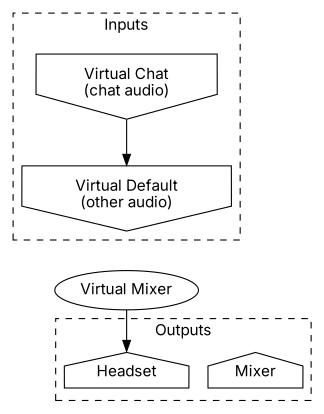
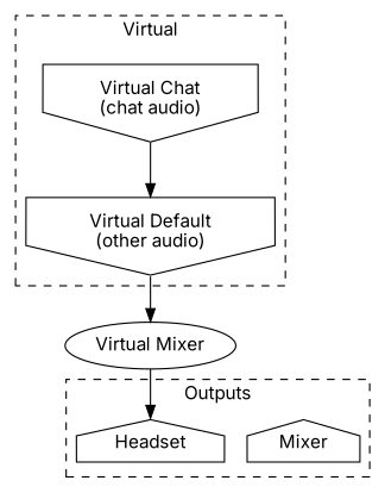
  digraph {
    fontname=Inter
    node [fontname=Inter shape=invhouse]
    edge [fontname=Inter tailport=s]
    n1 [label="Virtual Default\n(other audio)"]
    n2 [label="Virtual Chat\n(chat audio)"]
    n3 [label=Mixer shape=house]
    n4 [label=Headset shape=house]
    n5 [label="Virtual Mixer" shape=""]
    subgraph cluster_1 {
-     label=Inputs
+     label=Virtual
      style=dashed
      n1
      n2
    }
    subgraph cluster_2 {
      label=Outputs
      style=dashed
      n3
      n4
    }
+   n1 -> n5
    n2 -> n1
    n5 -> n4 [headport=n]
  }
